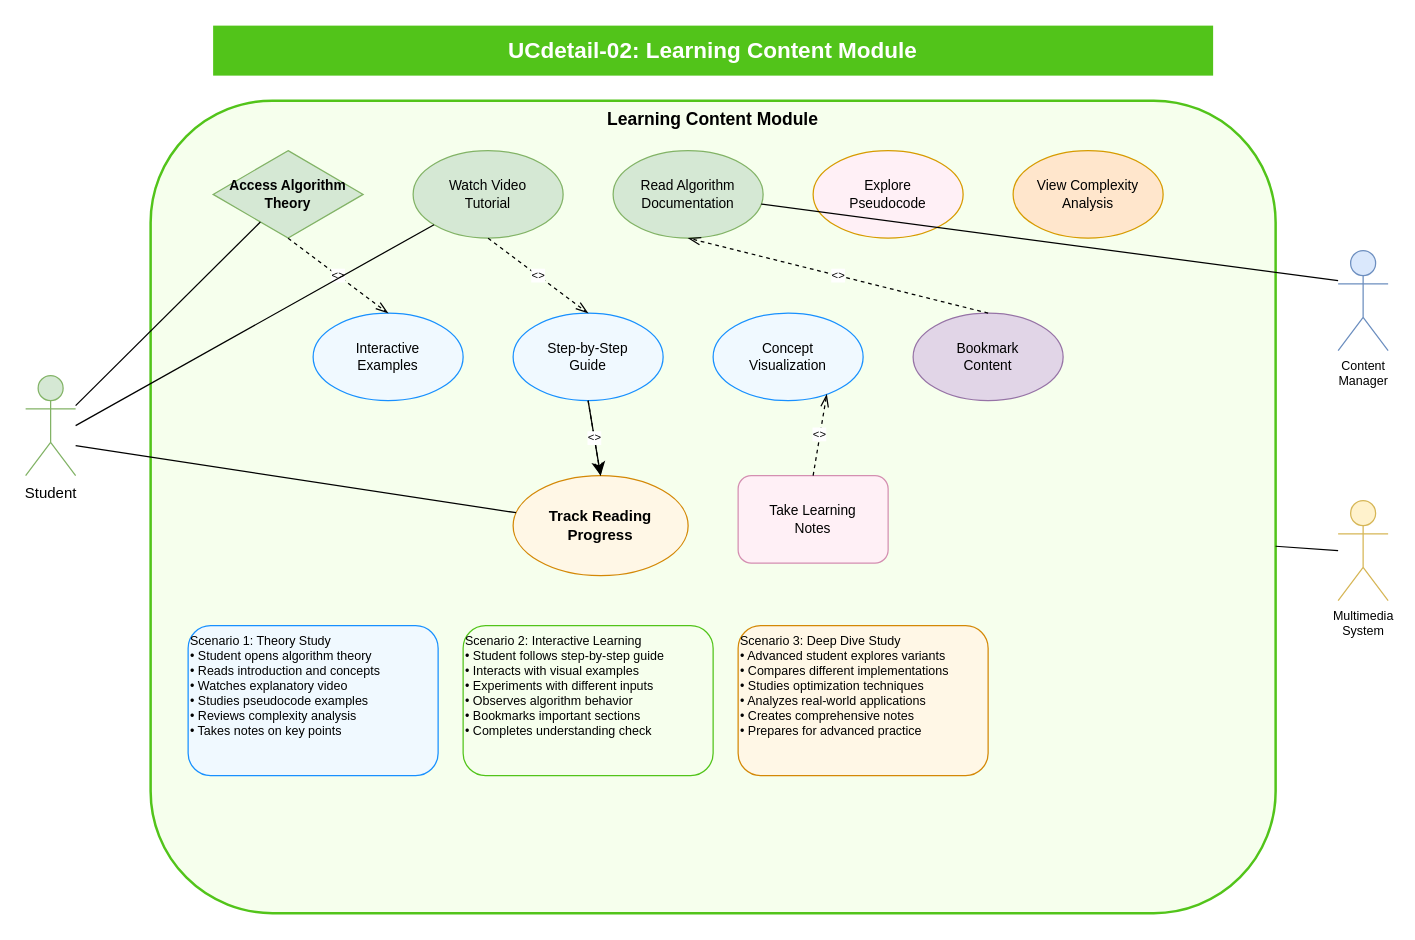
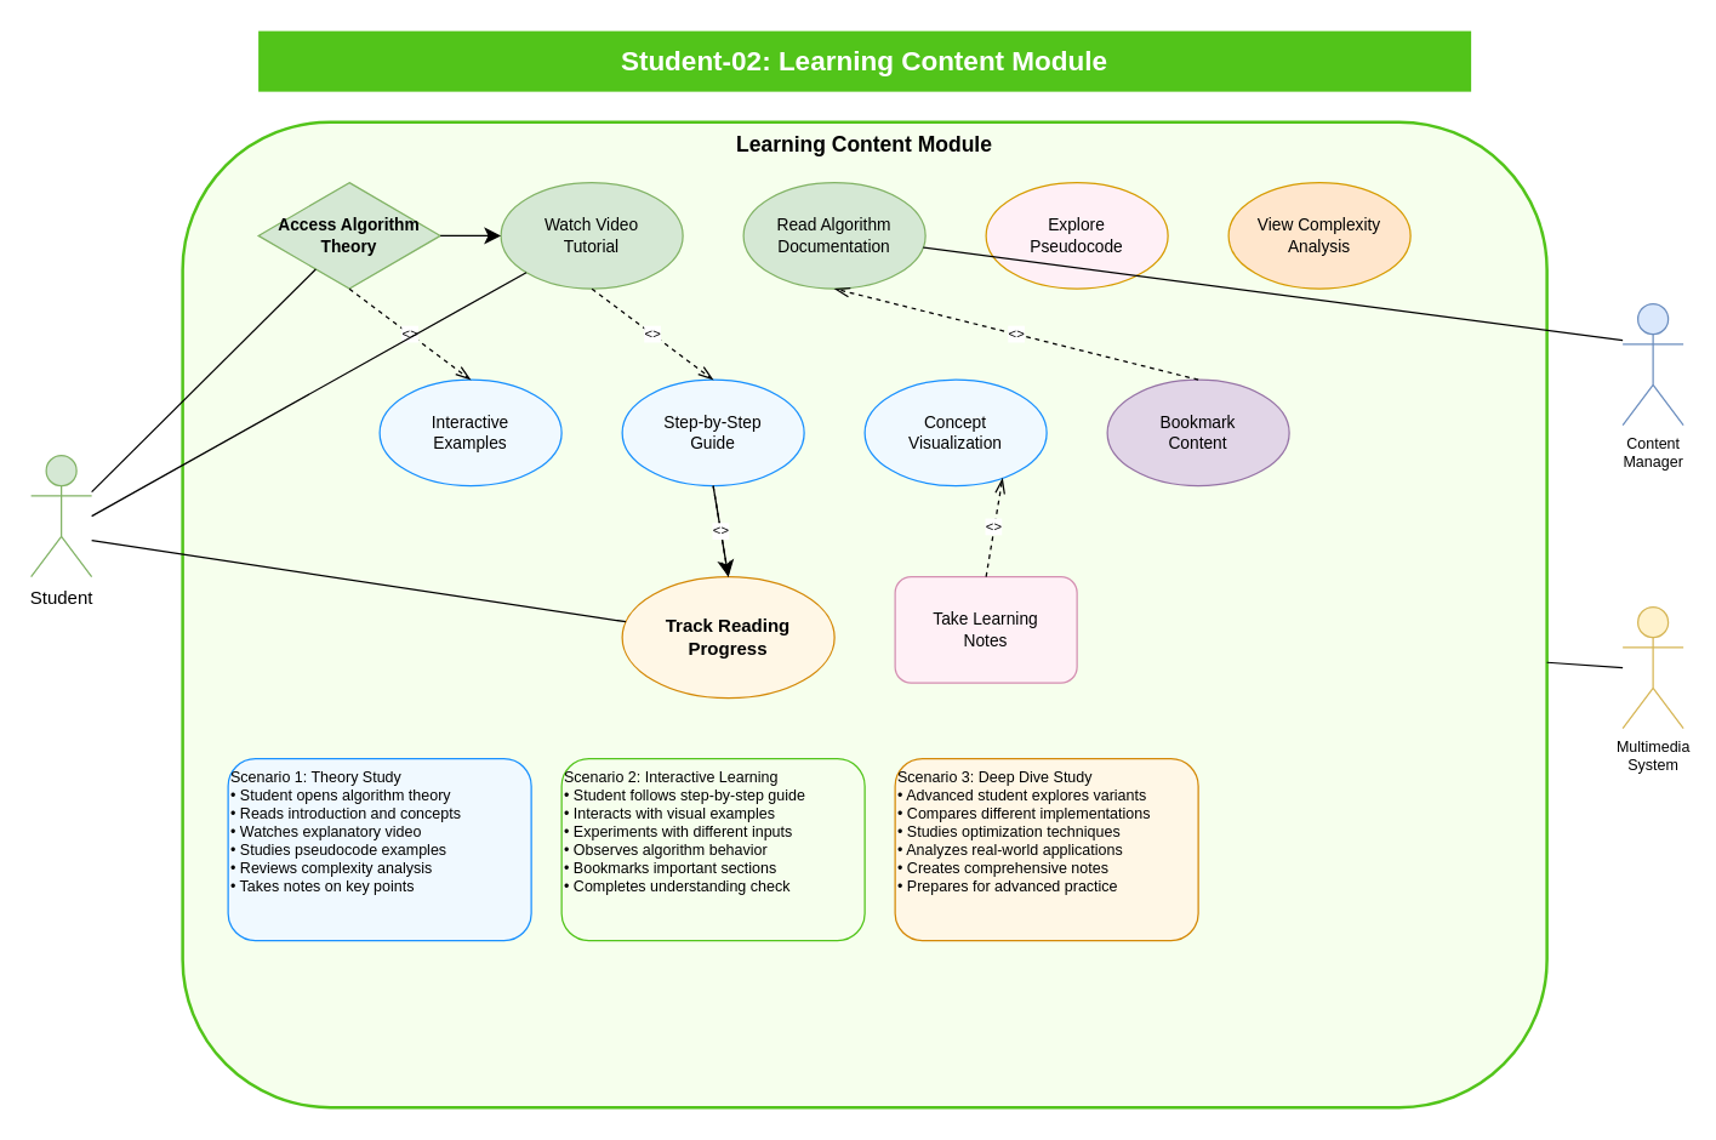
  <mxCell id="0" />
  <mxCell id="1" parent="0" />
- <mxCell id="2" value="UCdetail-02: Learning Content Module" style="text;html=1;align=center;verticalAlign=middle;whiteSpace=wrap;rounded=0;fontSize=18;fontStyle=1;fillColor=#52c41a;fontColor=#ffffff" vertex="1" parent="1"><mxGeometry x="170" y="20" width="800" height="40" as="geometry" /></mxCell>
+ <mxCell id="2" value="Student-02: Learning Content Module" style="text;html=1;align=center;verticalAlign=middle;whiteSpace=wrap;rounded=0;fontSize=18;fontStyle=1;fillColor=#52c41a;fontColor=#ffffff" vertex="1" parent="1"><mxGeometry x="170" y="20" width="800" height="40" as="geometry" /></mxCell>
  <mxCell id="3" value="Learning Content Module" style="rounded=1;whiteSpace=wrap;html=1;fontSize=14;fontStyle=1;fillColor=#f6ffed;strokeColor=#52c41a;strokeWidth=2;verticalAlign=top" vertex="1" parent="1"><mxGeometry x="120" y="80" width="900" height="650" as="geometry" /></mxCell>
  <mxCell id="4" value="Student" style="shape=umlActor;verticalLabelPosition=bottom;verticalAlign=top;html=1;outlineConnect=0;fontSize=12;fillColor=#d5e8d4;strokeColor=#82b366" vertex="1" parent="1"><mxGeometry x="20" y="300" width="40" height="80" as="geometry" /></mxCell>
  <mxCell id="5" value="Content&#10;Manager" style="shape=umlActor;verticalLabelPosition=bottom;verticalAlign=top;html=1;outlineConnect=0;fontSize=10;fillColor=#dae8fc;strokeColor=#6c8ebf" vertex="1" parent="1"><mxGeometry x="1070" y="200" width="40" height="80" as="geometry" /></mxCell>
  <mxCell id="6" value="Multimedia&#10;System" style="shape=umlActor;verticalLabelPosition=bottom;verticalAlign=top;html=1;outlineConnect=0;fontSize=10;fillColor=#fff2cc;strokeColor=#d6b656" vertex="1" parent="1"><mxGeometry x="1070" y="400" width="40" height="80" as="geometry" /></mxCell>
  <mxCell id="7" value="Access Algorithm&#10;Theory" style="rhombus;whiteSpace=wrap;html=1;fontSize=11;fillColor=#d5e8d4;strokeColor=#82b366;fontStyle=1;" vertex="1" parent="1"><mxGeometry x="170" y="120" width="120" height="70" as="geometry" /></mxCell>
  <mxCell id="8" value="Watch Video&#10;Tutorial" style="ellipse;whiteSpace=wrap;html=1;fontSize=11;fillColor=#d5e8d4;strokeColor=#82b366" vertex="1" parent="1"><mxGeometry x="330" y="120" width="120" height="70" as="geometry" /></mxCell>
  <mxCell id="9" value="Read Algorithm&#10;Documentation" style="ellipse;whiteSpace=wrap;html=1;fontSize=11;fillColor=#d5e8d4;strokeColor=#82b366" vertex="1" parent="1"><mxGeometry x="490" y="120" width="120" height="70" as="geometry" /></mxCell>
  <mxCell id="10" value="Explore&#10;Pseudocode" style="ellipse;whiteSpace=wrap;html=1;fontSize=11;fillColor=#fff0f6;strokeColor=#d79b00;" vertex="1" parent="1"><mxGeometry x="650" y="120" width="120" height="70" as="geometry" /></mxCell>
  <mxCell id="11" value="View Complexity&#10;Analysis" style="ellipse;whiteSpace=wrap;html=1;fontSize=11;fillColor=#ffe6cc;strokeColor=#d79b00" vertex="1" parent="1"><mxGeometry x="810" y="120" width="120" height="70" as="geometry" /></mxCell>
  <mxCell id="12" value="Interactive&#10;Examples" style="ellipse;whiteSpace=wrap;html=1;fontSize=11;fillColor=#f0f9ff;strokeColor=#1890ff" vertex="1" parent="1"><mxGeometry x="250" y="250" width="120" height="70" as="geometry" /></mxCell>
  <mxCell id="13" value="Step-by-Step&#10;Guide" style="ellipse;whiteSpace=wrap;html=1;fontSize=11;fillColor=#f0f9ff;strokeColor=#1890ff" vertex="1" parent="1"><mxGeometry x="410" y="250" width="120" height="70" as="geometry" /></mxCell>
  <mxCell id="14" value="Concept&#10;Visualization" style="ellipse;whiteSpace=wrap;html=1;fontSize=11;fillColor=#f0f9ff;strokeColor=#1890ff" vertex="1" parent="1"><mxGeometry x="570" y="250" width="120" height="70" as="geometry" /></mxCell>
  <mxCell id="15" value="Bookmark&#10;Content" style="ellipse;whiteSpace=wrap;html=1;fontSize=11;fillColor=#e1d5e7;strokeColor=#9673a6" vertex="1" parent="1"><mxGeometry x="730" y="250" width="120" height="70" as="geometry" /></mxCell>
  <mxCell id="16" value="Track Reading&#10;Progress" style="ellipse;whiteSpace=wrap;html=1;fontSize=12;fillColor=#fff7e6;strokeColor=#d48806;fontStyle=1" vertex="1" parent="1"><mxGeometry x="410" y="380" width="140" height="80" as="geometry" /></mxCell>
  <mxCell id="17" value="Take Learning&#10;Notes" style="whiteSpace=wrap;html=1;fontSize=11;fillColor=#fff0f6;strokeColor=#d48fb1;rounded=1;" vertex="1" parent="1"><mxGeometry x="590" y="380" width="120" height="70" as="geometry" /></mxCell>
  <mxCell id="18" value="Scenario 1: Theory Study&#10;• Student opens algorithm theory&#10;• Reads introduction and concepts&#10;• Watches explanatory video&#10;• Studies pseudocode examples&#10;• Reviews complexity analysis&#10;• Takes notes on key points" style="rounded=1;whiteSpace=wrap;html=1;fontSize=10;align=left;verticalAlign=top;fillColor=#f0f9ff;strokeColor=#1890ff" vertex="1" parent="1"><mxGeometry x="150" y="500" width="200" height="120" as="geometry" /></mxCell>
  <mxCell id="19" value="Scenario 2: Interactive Learning&#10;• Student follows step-by-step guide&#10;• Interacts with visual examples&#10;• Experiments with different inputs&#10;• Observes algorithm behavior&#10;• Bookmarks important sections&#10;• Completes understanding check" style="rounded=1;whiteSpace=wrap;html=1;fontSize=10;align=left;verticalAlign=top;fillColor=#f6ffed;strokeColor=#52c41a" vertex="1" parent="1"><mxGeometry x="370" y="500" width="200" height="120" as="geometry" /></mxCell>
  <mxCell id="20" value="Scenario 3: Deep Dive Study&#10;• Advanced student explores variants&#10;• Compares different implementations&#10;• Studies optimization techniques&#10;• Analyzes real-world applications&#10;• Creates comprehensive notes&#10;• Prepares for advanced practice" style="rounded=1;whiteSpace=wrap;html=1;fontSize=10;align=left;verticalAlign=top;fillColor=#fff7e6;strokeColor=#d48806" vertex="1" parent="1"><mxGeometry x="590" y="500" width="200" height="120" as="geometry" /></mxCell>
+ <mxCell id="21" value="" style="endArrow=classic;html=1;rounded=0;fontSize=12;startSize=8;endSize=8;curved=1;exitX=1;exitY=0.5;entryX=0;entryY=0.5;" edge="1" parent="1" source="7" target="8"><mxGeometry width="50" height="50" relative="1" as="geometry"><mxPoint x="370" y="400" as="sourcePoint" /><mxPoint x="420" y="350" as="targetPoint" /></mxGeometry></mxCell>
  <mxCell id="22" value="" style="endArrow=classic;html=1;rounded=0;fontSize=12;startSize=8;endSize=8;curved=1;exitX=0.5;exitY=1;entryX=0.5;entryY=0;" edge="1" parent="1" source="13" target="16"><mxGeometry width="50" height="50" relative="1" as="geometry"><mxPoint x="370" y="400" as="sourcePoint" /><mxPoint x="420" y="350" as="targetPoint" /></mxGeometry></mxCell>
  <mxCell id="23" value="&lt;&lt;include&gt;&gt;" style="endArrow=openThin;html=1;rounded=0;fontSize=9;startSize=8;endSize=8;dashed=1;exitX=0.5;exitY=1;entryX=0.5;entryY=0;" edge="1" parent="1" source="7" target="12"><mxGeometry width="50" height="50" relative="1" as="geometry"><mxPoint x="370" y="400" as="sourcePoint" /><mxPoint x="420" y="350" as="targetPoint" /></mxGeometry></mxCell>
  <mxCell id="24" value="&lt;&lt;include&gt;&gt;" style="endArrow=openThin;html=1;rounded=0;fontSize=9;startSize=8;endSize=8;dashed=1;exitX=0.5;exitY=1;entryX=0.5;entryY=0;" edge="1" parent="1" source="8" target="13"><mxGeometry width="50" height="50" relative="1" as="geometry"><mxPoint x="370" y="400" as="sourcePoint" /><mxPoint x="420" y="350" as="targetPoint" /></mxGeometry></mxCell>
  <mxCell id="25" value="&lt;&lt;include&gt;&gt;" style="endArrow=openThin;html=1;rounded=0;fontSize=9;startSize=8;endSize=8;dashed=1;exitX=0.5;exitY=1;entryX=0.5;entryY=0;" edge="1" parent="1" source="13" target="16"><mxGeometry width="50" height="50" relative="1" as="geometry"><mxPoint x="370" y="400" as="sourcePoint" /><mxPoint x="420" y="350" as="targetPoint" /></mxGeometry></mxCell>
  <mxCell id="26" value="&lt;&lt;extend&gt;&gt;" style="endArrow=openThin;html=1;rounded=0;fontSize=9;startSize=8;endSize=8;dashed=1;exitX=0.5;exitY=0;entryX=0.5;entryY=1;" edge="1" parent="1" source="15" target="9"><mxGeometry width="50" height="50" relative="1" as="geometry"><mxPoint x="370" y="400" as="sourcePoint" /><mxPoint x="420" y="350" as="targetPoint" /></mxGeometry></mxCell>
  <mxCell id="27" value="&lt;&lt;extend&gt;&gt;" style="endArrow=openThin;html=1;rounded=0;fontSize=9;startSize=8;endSize=8;dashed=1;exitX=0.5;exitY=0;entryX=0.8;entryY=1;" edge="1" parent="1" source="17" target="14"><mxGeometry width="50" height="50" relative="1" as="geometry"><mxPoint x="370" y="400" as="sourcePoint" /><mxPoint x="420" y="350" as="targetPoint" /></mxGeometry></mxCell>
  <mxCell id="28" value="" style="endArrow=none;html=1;rounded=0;fontSize=12;startSize=8;endSize=8;exitX=1;exitY=0.3;" edge="1" parent="1" source="4" target="7"><mxGeometry width="50" height="50" relative="1" as="geometry"><mxPoint x="370" y="400" as="sourcePoint" /><mxPoint x="420" y="350" as="targetPoint" /></mxGeometry></mxCell>
  <mxCell id="29" value="" style="endArrow=none;html=1;rounded=0;fontSize=12;startSize=8;endSize=8;exitX=1;exitY=0.5;" edge="1" parent="1" source="4" target="8"><mxGeometry width="50" height="50" relative="1" as="geometry"><mxPoint x="370" y="400" as="sourcePoint" /><mxPoint x="420" y="350" as="targetPoint" /></mxGeometry></mxCell>
  <mxCell id="30" value="" style="endArrow=none;html=1;rounded=0;fontSize=12;startSize=8;endSize=8;exitX=1;exitY=0.7;" edge="1" parent="1" source="4" target="16"><mxGeometry width="50" height="50" relative="1" as="geometry"><mxPoint x="370" y="400" as="sourcePoint" /><mxPoint x="420" y="350" as="targetPoint" /></mxGeometry></mxCell>
  <mxCell id="31" value="" style="endArrow=none;html=1;rounded=0;fontSize=12;startSize=8;endSize=8;exitX=0;exitY=0.3;" edge="1" parent="1" source="5" target="9"><mxGeometry width="50" height="50" relative="1" as="geometry"><mxPoint x="370" y="400" as="sourcePoint" /><mxPoint x="420" y="350" as="targetPoint" /></mxGeometry></mxCell>
  <mxCell id="32" value="" style="endArrow=none;html=1;rounded=0;fontSize=12;startSize=8;endSize=8;exitX=0;exitY=0.5;" edge="1" parent="1" source="6" target="3"><mxGeometry width="50" height="50" relative="1" as="geometry"><mxPoint x="370" y="400" as="sourcePoint" /><mxPoint x="420" y="350" as="targetPoint" /></mxGeometry></mxCell>
